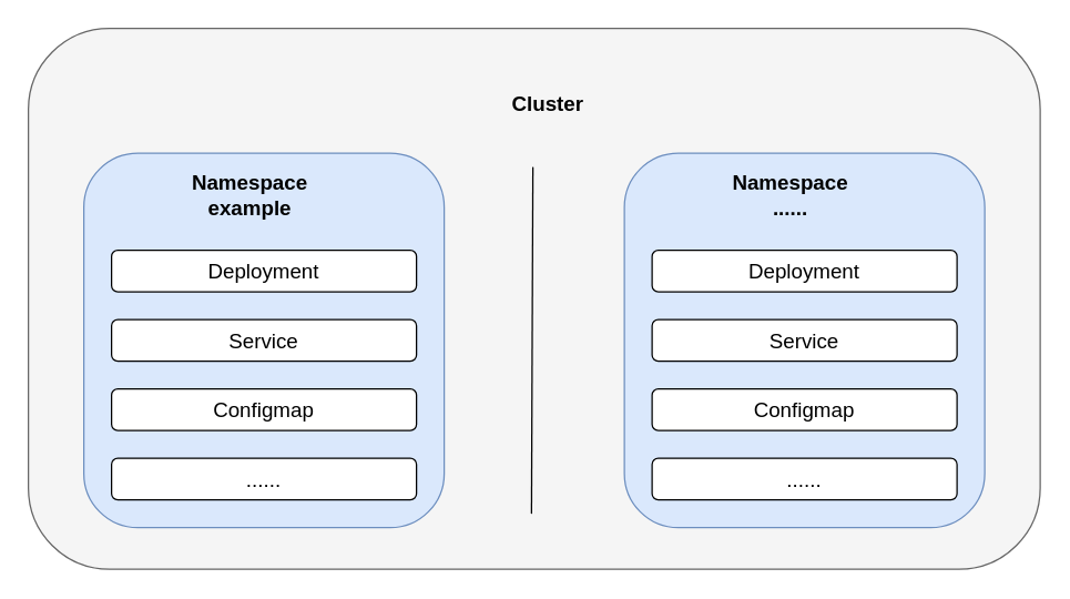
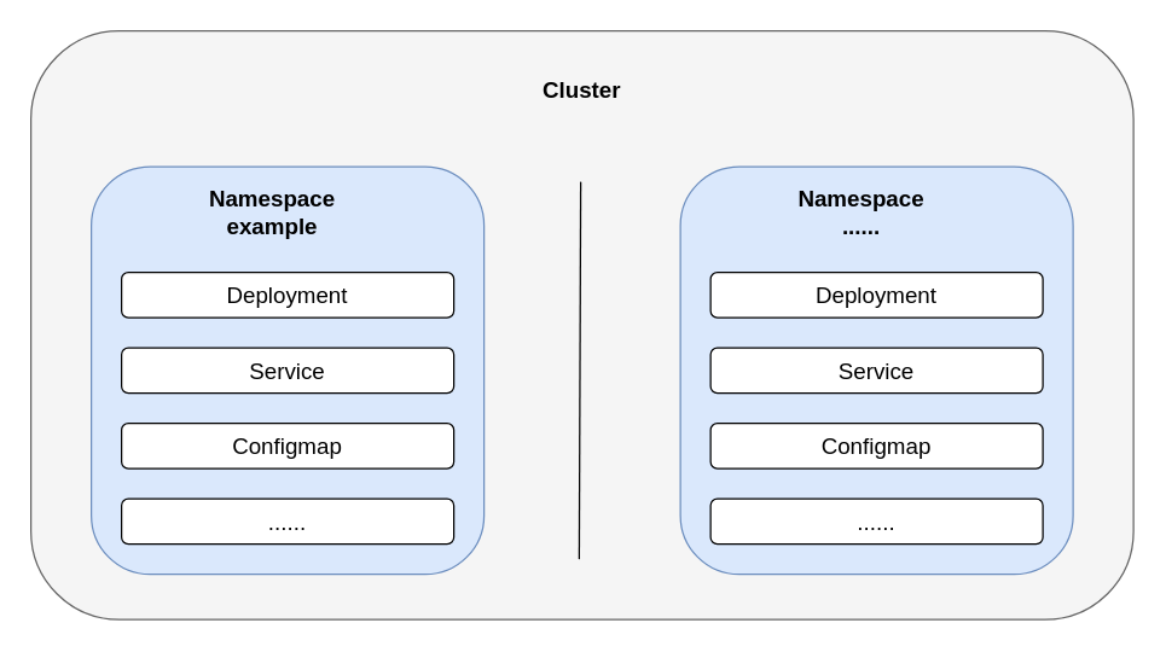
  <mxCell id="0" />
  <mxCell id="1" parent="0" />
  <mxCell id="2" value="" style="rounded=1;whiteSpace=wrap;html=1;fillColor=#f5f5f5;strokeColor=#666666;fontColor=#333333;" vertex="1" parent="1"><mxGeometry x="20" y="20" width="730" height="390" as="geometry" /></mxCell>
- <mxCell id="3" value="Cluster" style="text;html=1;strokeColor=none;fillColor=none;align=center;verticalAlign=middle;whiteSpace=wrap;rounded=0;fontSize=15;fontStyle=1" vertex="1" parent="1"><mxGeometry x="365" y="59" width="60" height="30" as="geometry" /></mxCell>
+ <mxCell id="3" value="Cluster" style="text;html=1;strokeColor=none;fillColor=none;align=center;verticalAlign=middle;whiteSpace=wrap;rounded=0;fontSize=15;fontStyle=1" vertex="1" parent="1"><mxGeometry x="355" y="44" width="60" height="30" as="geometry" /></mxCell>
  <mxCell id="4" value="&lt;span data-copy-origin=&quot;https://shimo.im&quot; data-docs-delta=&quot;[[20,&amp;quot;帮助&amp;quot;]]&quot;&gt;&lt;p style=&quot;line-height: 100%;margin-bottom: 0pt;margin-top: 0pt;font-size: 11pt;color: #494949;&quot; class=&quot;ql-direction-ltr&quot;&gt;&lt;br&gt;&lt;/p&gt;&lt;/span&gt;" style="rounded=1;whiteSpace=wrap;html=1;fontSize=15;fillColor=#dae8fc;strokeColor=#6c8ebf;" vertex="1" parent="1"><mxGeometry x="60" y="110" width="260" height="270" as="geometry" /></mxCell>
  <mxCell id="5" value="&lt;span data-copy-origin=&quot;https://shimo.im&quot; data-docs-delta=&quot;[[20,&amp;quot;帮助&amp;quot;]]&quot;&gt;&lt;p style=&quot;line-height: 100%;margin-bottom: 0pt;margin-top: 0pt;font-size: 11pt;color: #494949;&quot; class=&quot;ql-direction-ltr&quot;&gt;&lt;br&gt;&lt;/p&gt;&lt;/span&gt;" style="rounded=1;whiteSpace=wrap;html=1;fontSize=15;fillColor=#dae8fc;strokeColor=#6c8ebf;" vertex="1" parent="1"><mxGeometry x="450" y="110" width="260" height="270" as="geometry" /></mxCell>
  <mxCell id="6" value="Namespace&lt;br&gt;example" style="text;html=1;strokeColor=none;fillColor=none;align=center;verticalAlign=middle;whiteSpace=wrap;rounded=0;fontSize=15;fontStyle=1" vertex="1" parent="1"><mxGeometry x="150" y="125" width="60" height="30" as="geometry" /></mxCell>
  <mxCell id="7" value="Namespace&lt;br&gt;......" style="text;html=1;strokeColor=none;fillColor=none;align=center;verticalAlign=middle;whiteSpace=wrap;rounded=0;fontSize=15;fontStyle=1" vertex="1" parent="1"><mxGeometry x="540" y="125" width="60" height="30" as="geometry" /></mxCell>
  <mxCell id="8" value="Deployment" style="rounded=1;whiteSpace=wrap;html=1;fontSize=15;" vertex="1" parent="1"><mxGeometry x="80" y="180" width="220" height="30" as="geometry" /></mxCell>
  <mxCell id="9" value="Service" style="rounded=1;whiteSpace=wrap;html=1;fontSize=15;" vertex="1" parent="1"><mxGeometry x="80" y="230" width="220" height="30" as="geometry" /></mxCell>
  <mxCell id="10" value="Configmap" style="rounded=1;whiteSpace=wrap;html=1;fontSize=15;" vertex="1" parent="1"><mxGeometry x="80" y="280" width="220" height="30" as="geometry" /></mxCell>
  <mxCell id="11" value="......" style="rounded=1;whiteSpace=wrap;html=1;fontSize=15;" vertex="1" parent="1"><mxGeometry x="80" y="330" width="220" height="30" as="geometry" /></mxCell>
  <mxCell id="12" value="Deployment" style="rounded=1;whiteSpace=wrap;html=1;fontSize=15;" vertex="1" parent="1"><mxGeometry x="470" y="180" width="220" height="30" as="geometry" /></mxCell>
  <mxCell id="13" value="Service" style="rounded=1;whiteSpace=wrap;html=1;fontSize=15;" vertex="1" parent="1"><mxGeometry x="470" y="230" width="220" height="30" as="geometry" /></mxCell>
  <mxCell id="14" value="Configmap" style="rounded=1;whiteSpace=wrap;html=1;fontSize=15;" vertex="1" parent="1"><mxGeometry x="470" y="280" width="220" height="30" as="geometry" /></mxCell>
  <mxCell id="15" value="......" style="rounded=1;whiteSpace=wrap;html=1;fontSize=15;" vertex="1" parent="1"><mxGeometry x="470" y="330" width="220" height="30" as="geometry" /></mxCell>
  <mxCell id="16" value="" style="endArrow=none;html=1;rounded=0;fontSize=15;" edge="1" parent="1"><mxGeometry width="50" height="50" relative="1" as="geometry"><mxPoint x="383" y="370" as="sourcePoint" /><mxPoint x="384" y="120" as="targetPoint" /></mxGeometry></mxCell>
